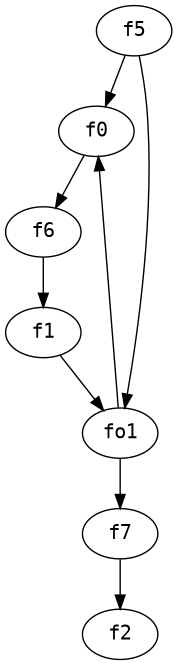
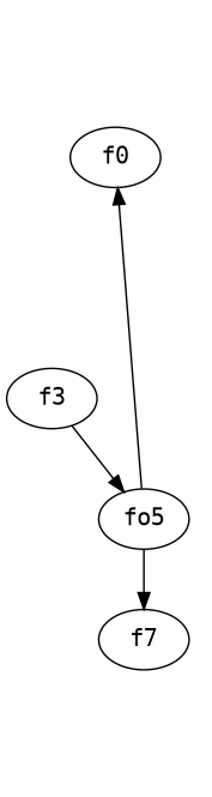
  strict digraph {
    fontname="DejaVu Sans Mono"
    node [fontname="DejaVu Sans Mono"]
    edge [fontname="DejaVu Sans Mono" weight=2]
    n1 [label=f0]
-   f6
-   f3 [label=f1]
-   fo1
+   f3
+   fo1 [label=fo5]
    f7
-   f5
-   f2
-   n1 -> f6
-   f6 -> f3
    f3 -> fo1
    fo1 -> n1
    fo1 -> f7
-   f7 -> f2
-   f5 -> n1
-   f5 -> fo1
  }
